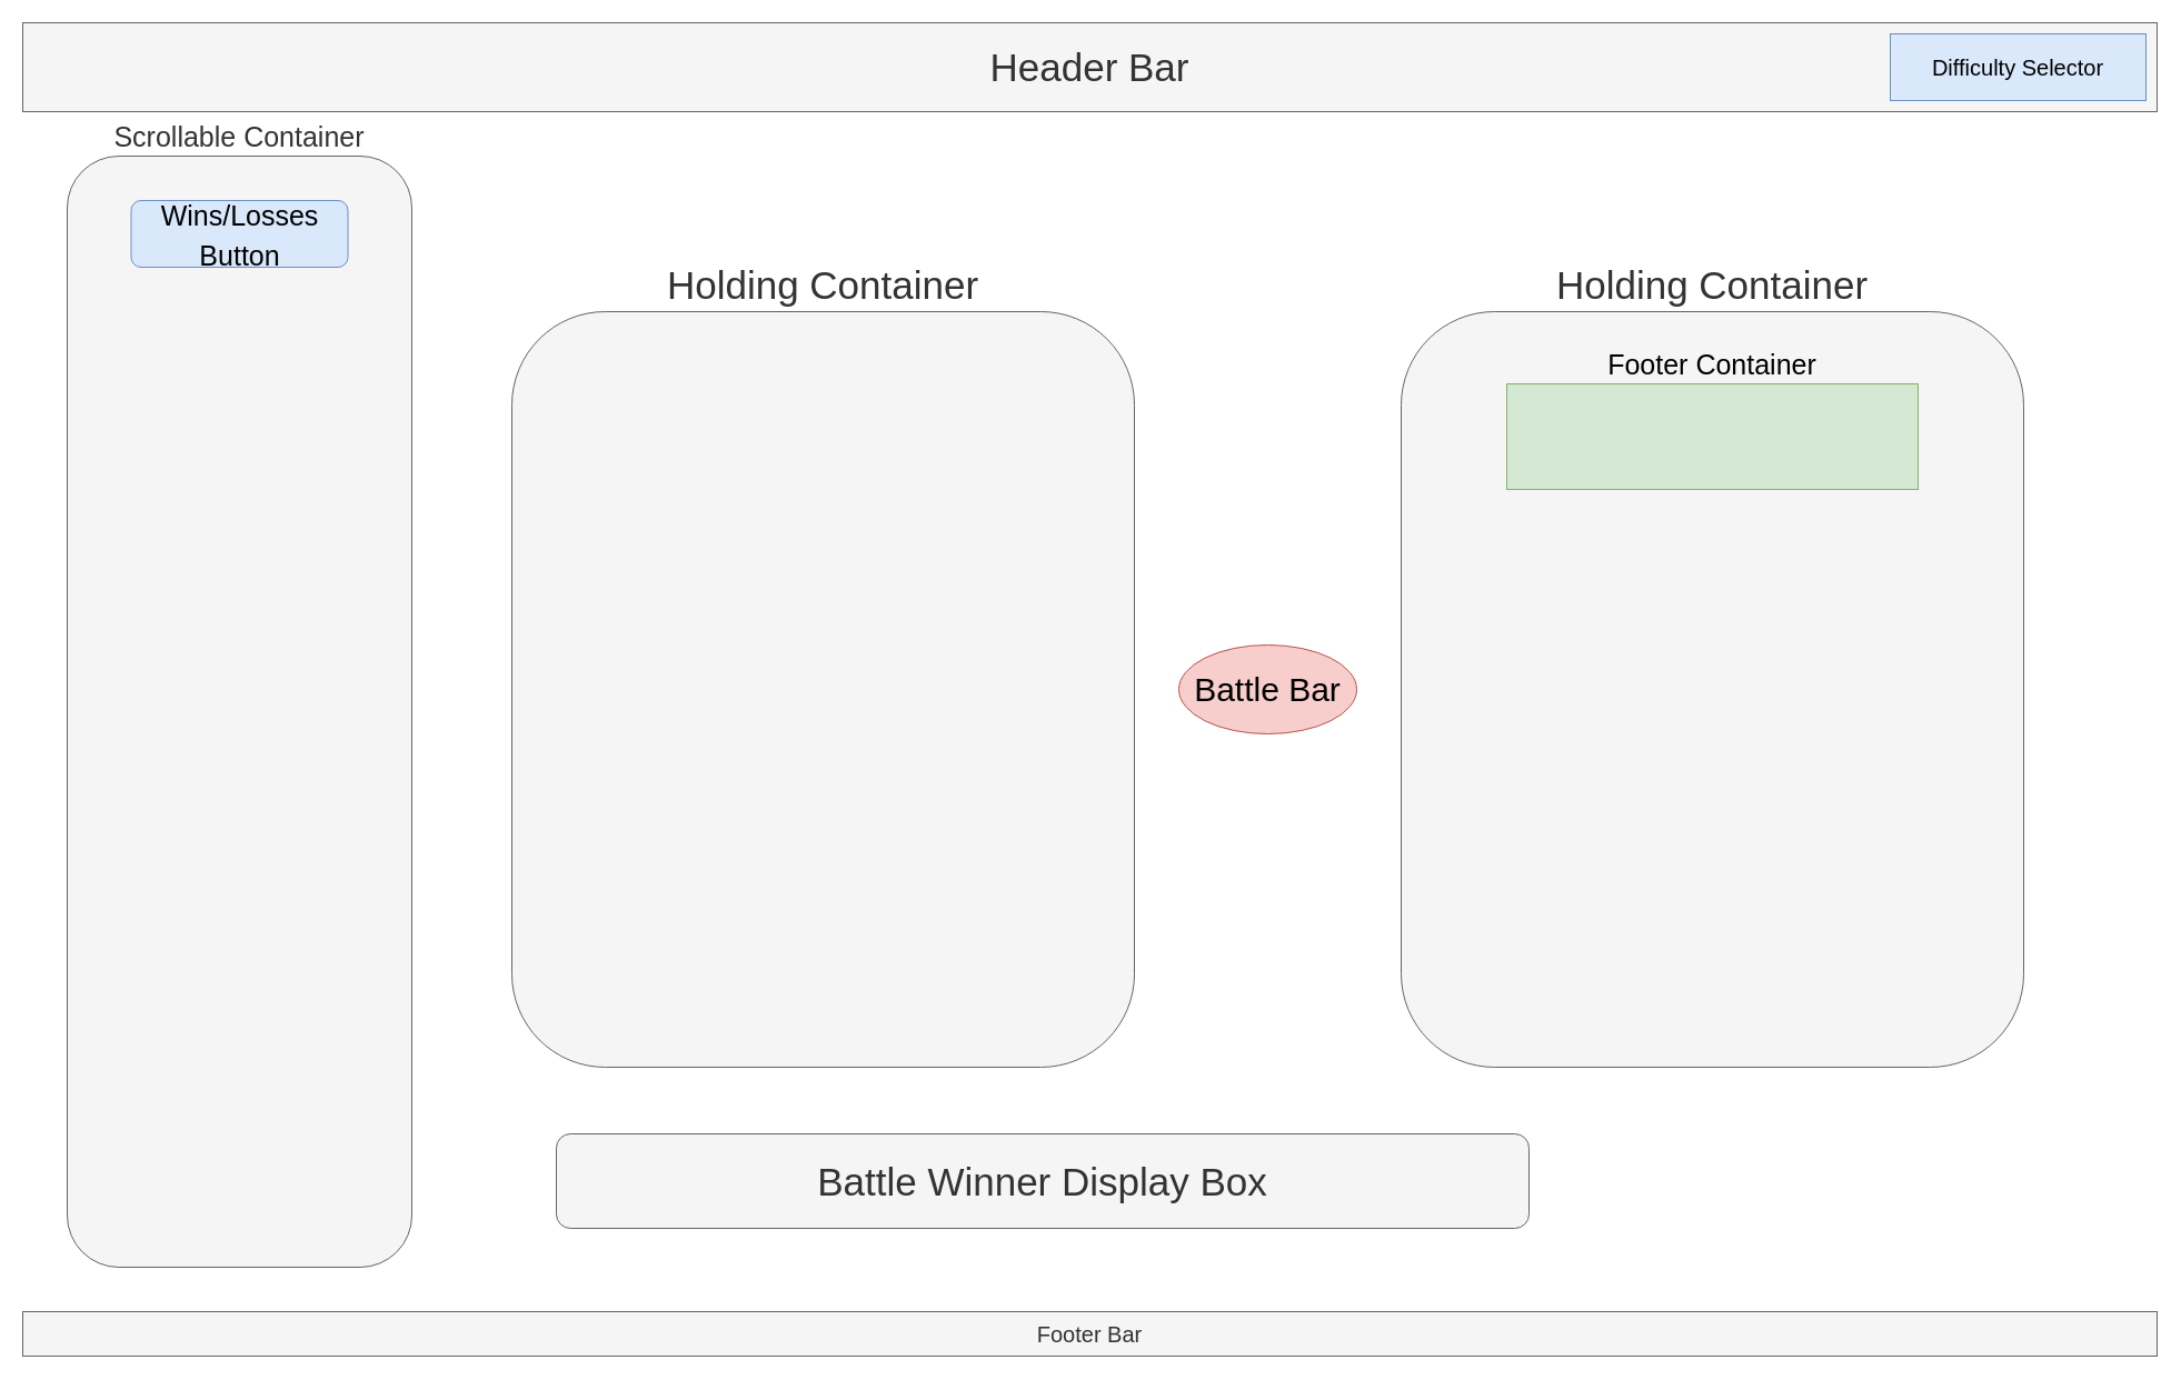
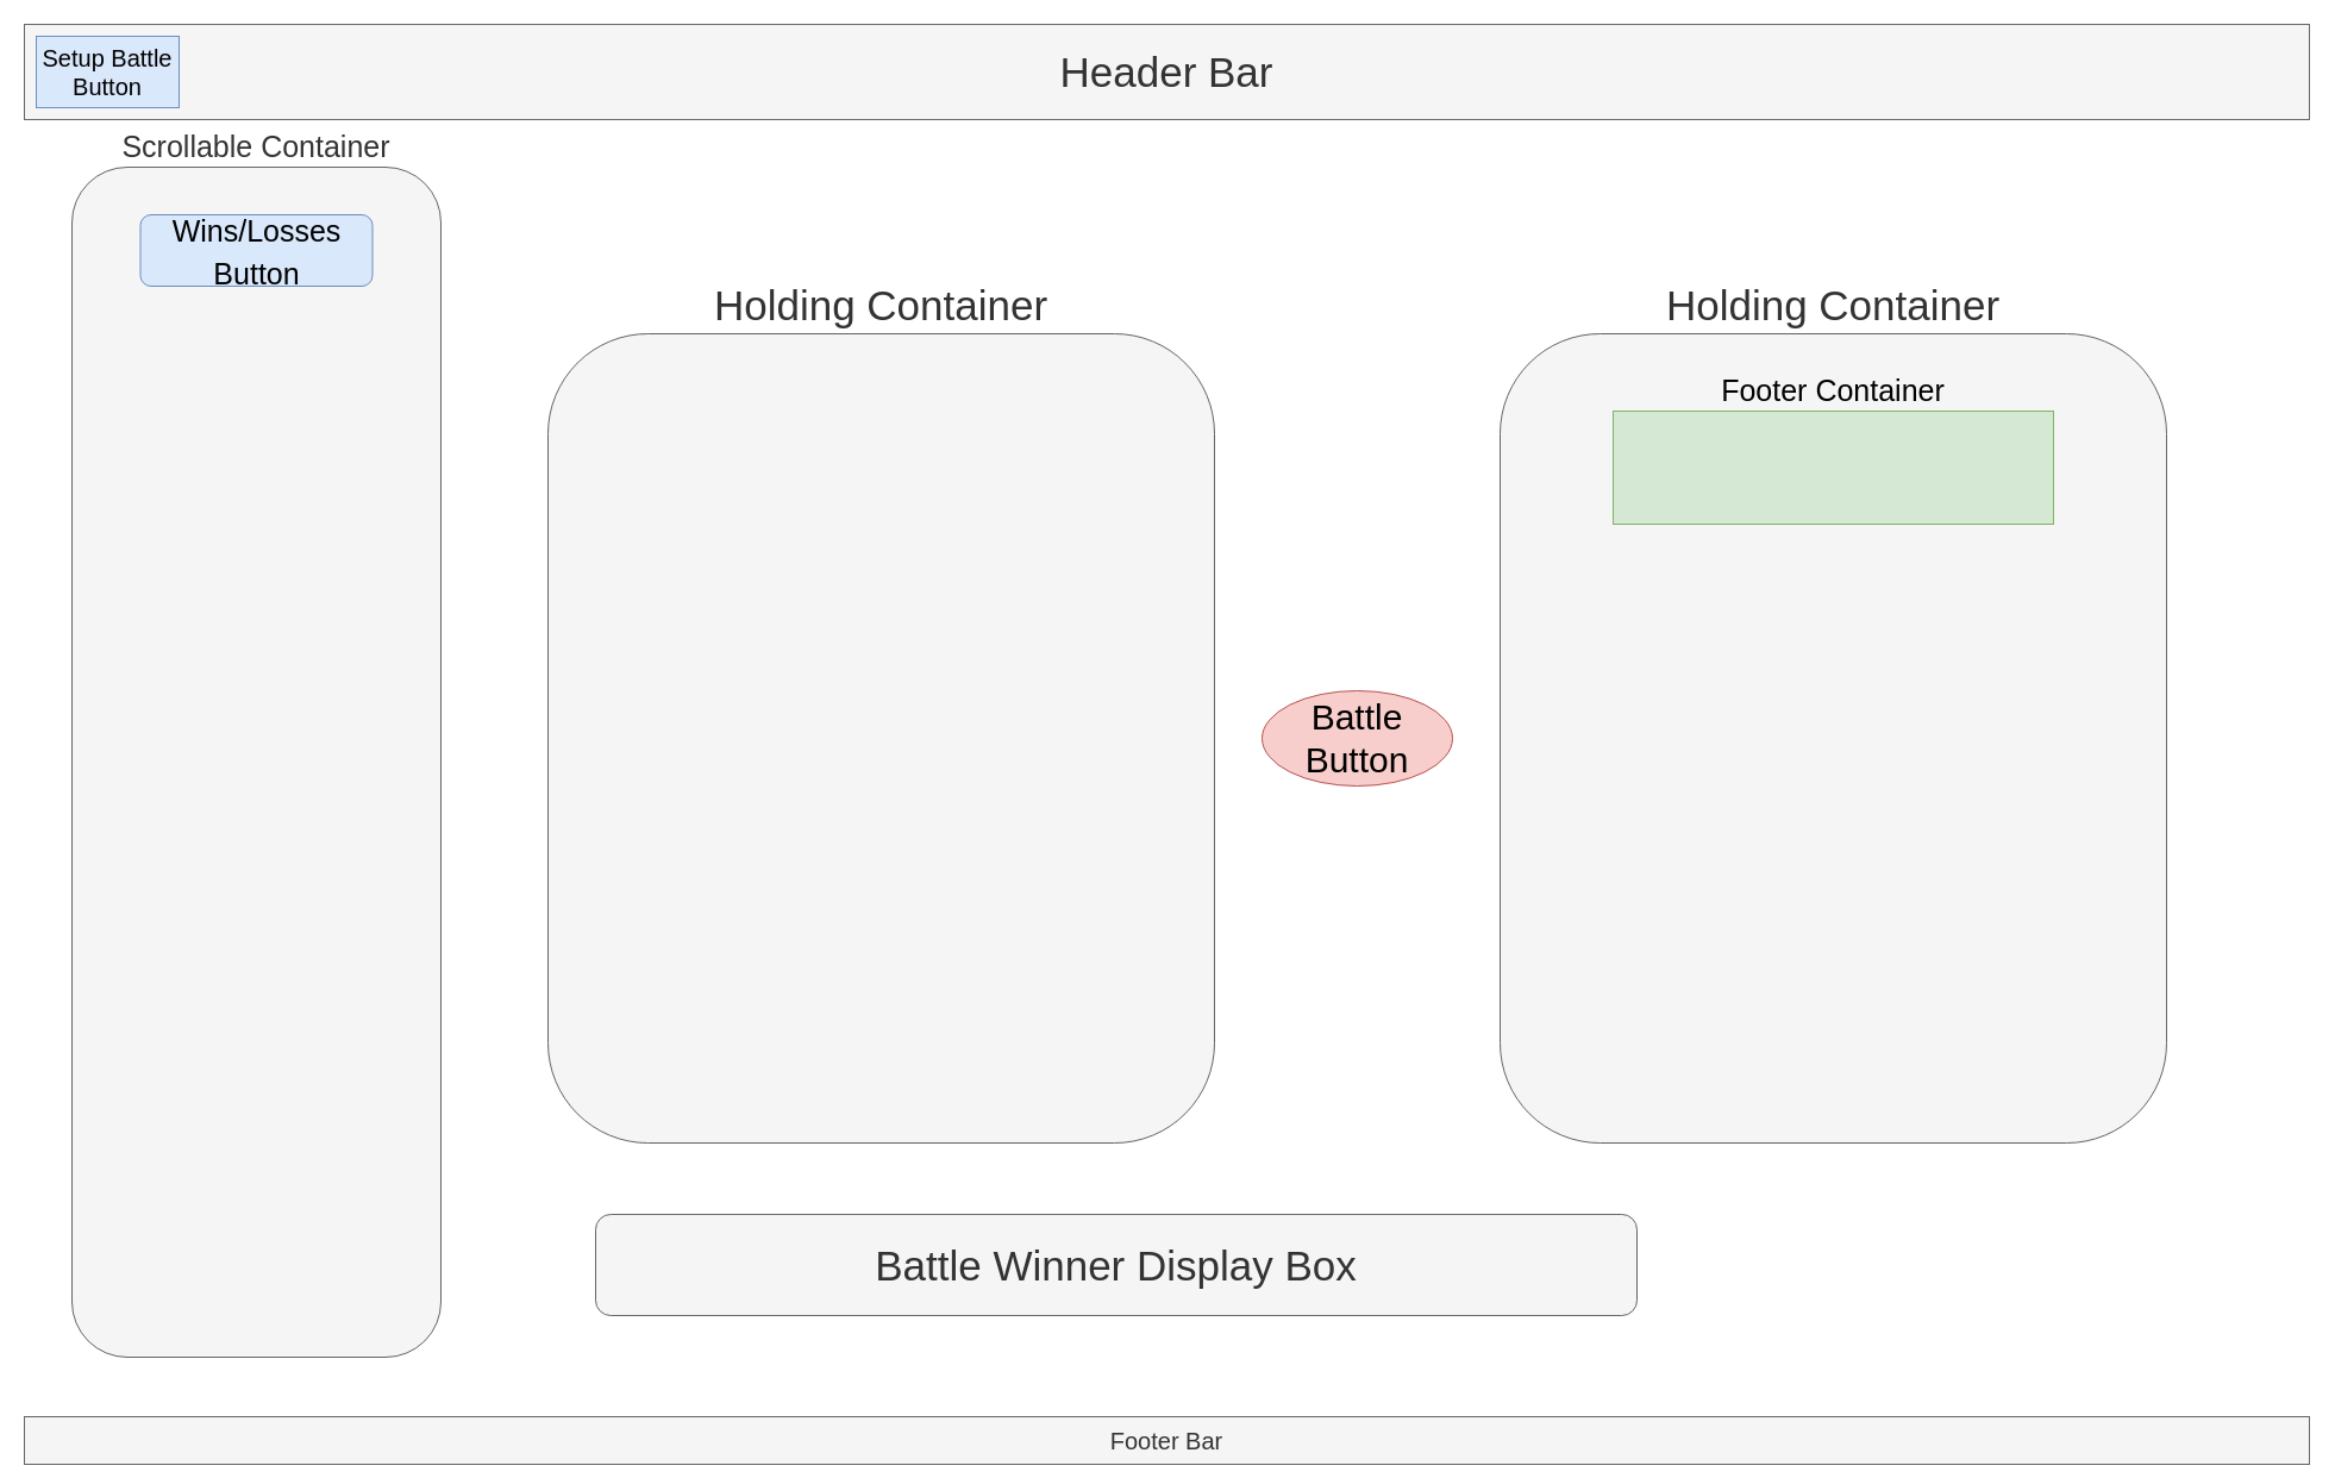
  <mxCell id="0" />
  <mxCell id="1" parent="0" />
  <mxCell id="2" value="&lt;font style=&quot;font-size: 35px;&quot;&gt;Header Bar&lt;/font&gt;" style="rounded=0;whiteSpace=wrap;html=1;fillColor=#f5f5f5;fontColor=#333333;strokeColor=#666666;spacing=20;" vertex="1" parent="1"><mxGeometry width="1920" height="80" as="geometry" x="20" y="20" /></mxCell>
  <mxCell id="3" value="Scrollable Container" style="rounded=1;whiteSpace=wrap;html=1;fillColor=#f5f5f5;strokeColor=#666666;fontColor=#333333;labelPosition=center;verticalLabelPosition=top;align=center;verticalAlign=bottom;fontSize=25;" vertex="1" parent="1"><mxGeometry x="60" y="140" width="310" height="1000" as="geometry" /></mxCell>
  <mxCell id="4" value="Holding Container" style="rounded=1;whiteSpace=wrap;html=1;fillColor=#f5f5f5;fontColor=#333333;strokeColor=#666666;fontSize=35;labelPosition=center;verticalLabelPosition=top;align=center;verticalAlign=bottom;" vertex="1" parent="1"><mxGeometry x="460" y="280" width="560" height="680" as="geometry" /></mxCell>
  <mxCell id="5" value="Holding Container" style="rounded=1;whiteSpace=wrap;html=1;fillColor=#f5f5f5;fontColor=#333333;strokeColor=#666666;fontSize=35;labelPosition=center;verticalLabelPosition=top;align=center;verticalAlign=bottom;" vertex="1" parent="1"><mxGeometry x="1260" y="280" width="560" height="680" as="geometry" /></mxCell>
- <mxCell id="6" value="Battle Bar" style="ellipse;whiteSpace=wrap;html=1;fillColor=#f8cecc;strokeColor=#b85450;fontSize=30;" vertex="1" parent="1"><mxGeometry x="1060" y="580" width="160" height="80" as="geometry" /></mxCell>
+ <mxCell id="6" value="Battle Button" style="ellipse;whiteSpace=wrap;html=1;fillColor=#f8cecc;strokeColor=#b85450;fontSize=30;" vertex="1" parent="1"><mxGeometry x="1060" y="580" width="160" height="80" as="geometry" /></mxCell>
  <mxCell id="7" value="&lt;font style=&quot;font-size: 25px;&quot;&gt;Wins/Losses Button&lt;/font&gt;" style="rounded=1;whiteSpace=wrap;html=1;fillColor=#dae8fc;strokeColor=#6c8ebf;fontSize=30;" vertex="1" parent="1"><mxGeometry x="117.5" y="180" width="195" height="60" as="geometry" /></mxCell>
  <mxCell id="8" value="Footer Container" style="rounded=0;whiteSpace=wrap;html=1;fontSize=25;labelPosition=center;verticalLabelPosition=top;align=center;verticalAlign=bottom;fillColor=#d5e8d4;strokeColor=#82b366;" vertex="1" parent="1"><mxGeometry x="1355" y="345" width="370" height="95" as="geometry" /></mxCell>
- <mxCell id="9" value="Difficulty Selector" style="rounded=0;whiteSpace=wrap;html=1;fontSize=20;fillColor=#dae8fc;strokeColor=#6c8ebf;" vertex="1" parent="1"><mxGeometry x="1700" y="30" width="230" height="60" as="geometry" /></mxCell>
- <mxCell id="11" value="Footer Bar" style="rounded=0;whiteSpace=wrap;html=1;fillColor=#f5f5f5;fontColor=#333333;strokeColor=#666666;fontSize=20;" vertex="1" parent="1"><mxGeometry y="1180" width="1920" height="40" as="geometry" x="20" /></mxCell>
+ <mxCell id="10" value="Setup Battle Button" style="rounded=0;whiteSpace=wrap;html=1;fontSize=20;fillColor=#dae8fc;strokeColor=#6c8ebf;" vertex="1" parent="1"><mxGeometry x="30" y="30" width="120" height="60" as="geometry" /></mxCell>
+ <mxCell id="11" value="Footer Bar" style="rounded=0;whiteSpace=wrap;html=1;fillColor=#f5f5f5;fontColor=#333333;strokeColor=#666666;fontSize=20;" vertex="1" parent="1"><mxGeometry x="20" y="1190" width="1920" height="40" as="geometry" /></mxCell>
  <mxCell id="12" value="Battle Winner Display Box" style="rounded=1;whiteSpace=wrap;html=1;fillColor=#f5f5f5;fontColor=#333333;strokeColor=#666666;fontSize=35;" vertex="1" parent="1"><mxGeometry x="500" y="1020" width="875" height="85" as="geometry" /></mxCell>
